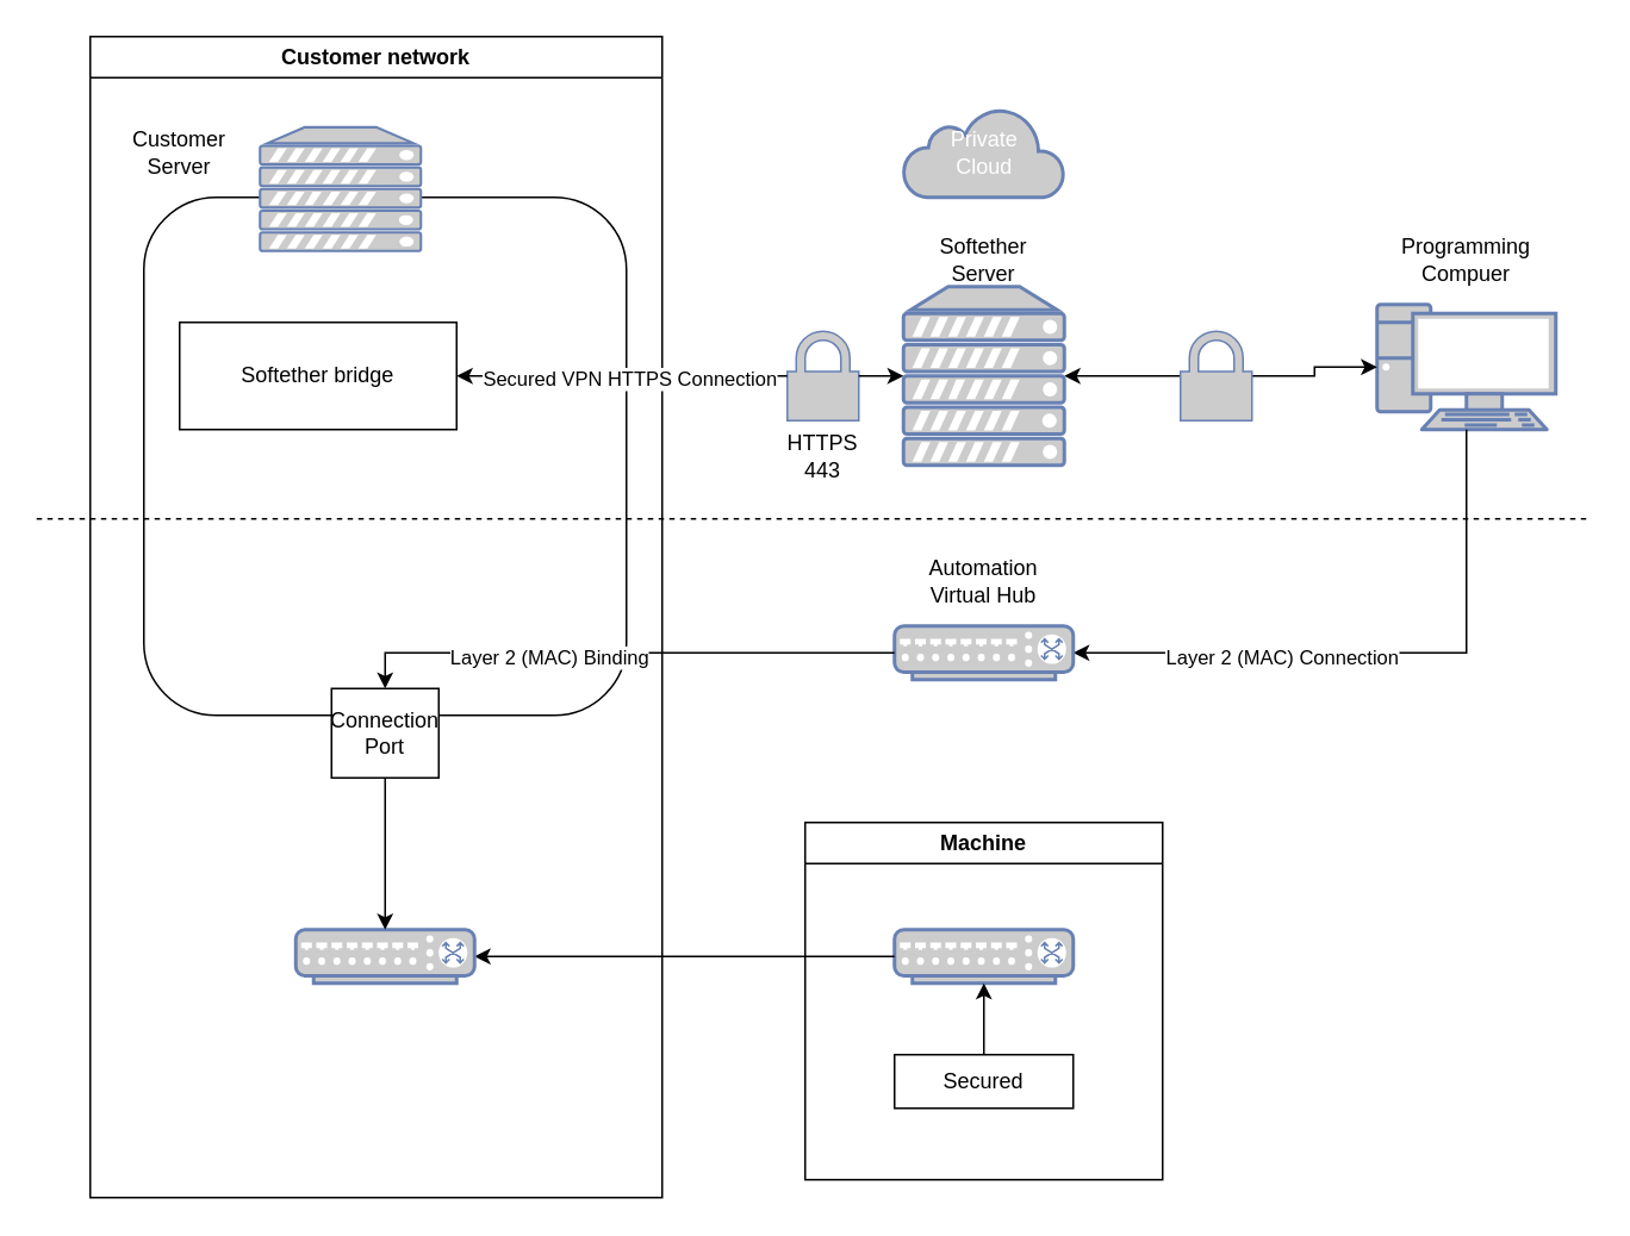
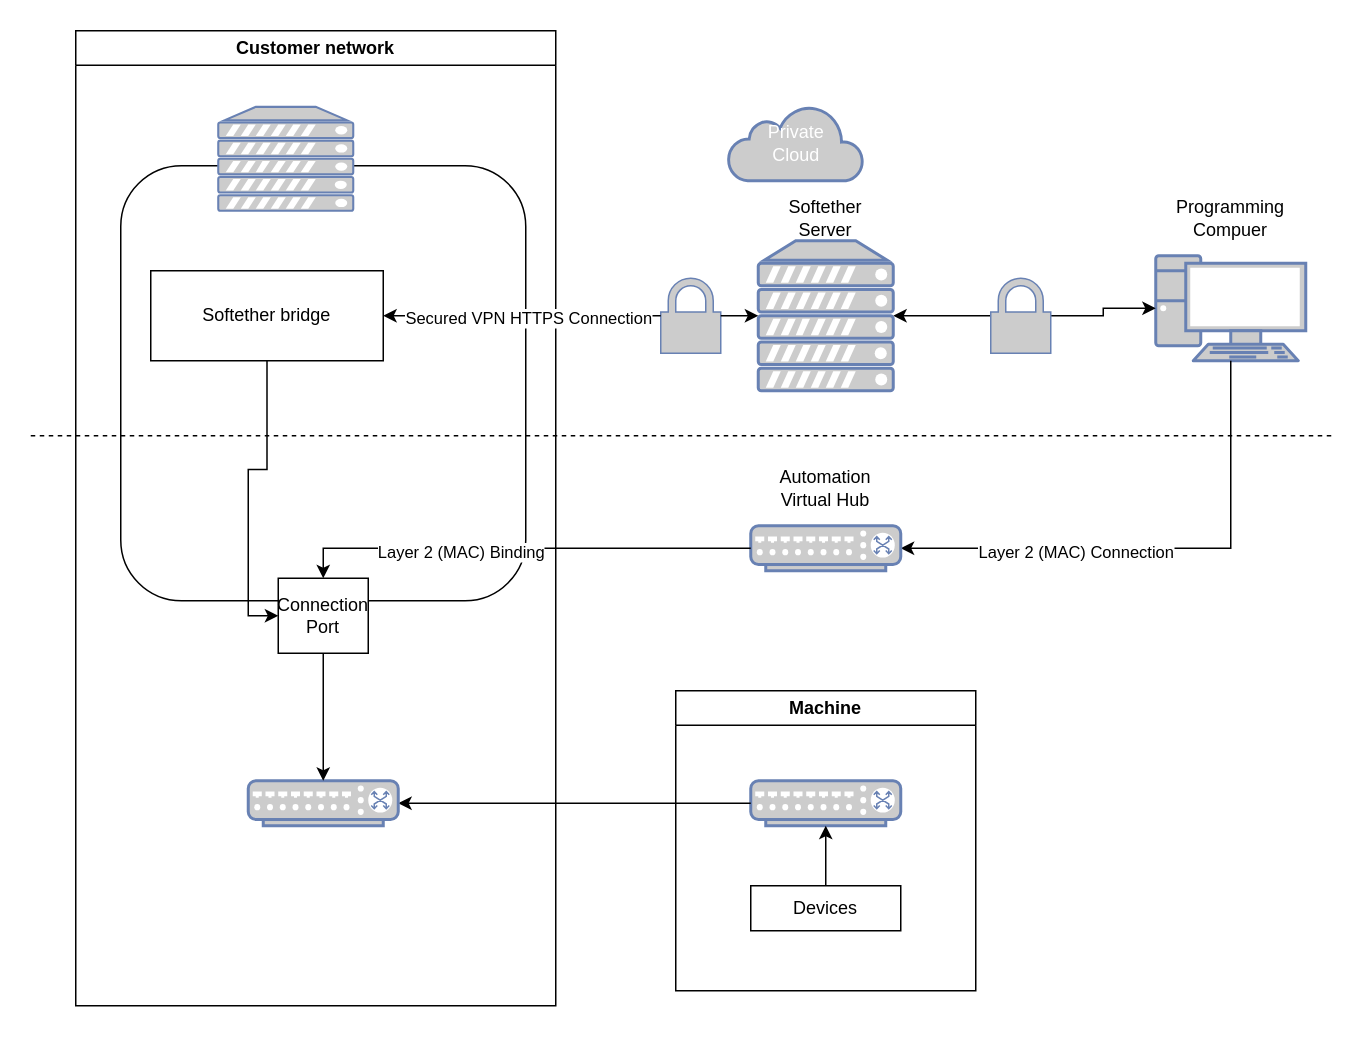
  <mxCell id="0" />
  <mxCell id="1" parent="0" />
  <mxCell id="2" value="" style="group" parent="1" vertex="1" connectable="0"><mxGeometry x="770" y="130" width="100" height="110" as="geometry" /></mxCell>
  <mxCell id="3" value="" style="fontColor=#0066CC;verticalAlign=top;verticalLabelPosition=bottom;labelPosition=center;align=center;html=1;outlineConnect=0;fillColor=#CCCCCC;strokeColor=#6881B3;gradientColor=none;gradientDirection=north;strokeWidth=2;shape=mxgraph.networks.pc;" parent="2" vertex="1"><mxGeometry y="40" width="100" height="70" as="geometry" /></mxCell>
  <mxCell id="4" value="Programming Compuer" style="text;html=1;strokeColor=none;fillColor=none;align=center;verticalAlign=middle;whiteSpace=wrap;rounded=0;" parent="2" vertex="1"><mxGeometry x="20" width="60" height="30" as="geometry" /></mxCell>
- <mxCell id="5" value="Private&lt;br&gt;Cloud" style="html=1;outlineConnect=0;fillColor=#CCCCCC;strokeColor=#6881B3;gradientColor=none;gradientDirection=north;strokeWidth=2;shape=mxgraph.networks.cloud;fontColor=#ffffff;" parent="1" vertex="1"><mxGeometry x="505" y="60" width="90" height="50" as="geometry" /></mxCell>
+ <mxCell id="5" value="Private&lt;br&gt;Cloud" style="html=1;outlineConnect=0;fillColor=#CCCCCC;strokeColor=#6881B3;gradientColor=none;gradientDirection=north;strokeWidth=2;shape=mxgraph.networks.cloud;fontColor=#ffffff;" parent="1" vertex="1"><mxGeometry x="485" y="70" width="90" height="50" as="geometry" /></mxCell>
  <mxCell id="6" style="edgeStyle=orthogonalEdgeStyle;rounded=0;orthogonalLoop=1;jettySize=auto;html=1;entryX=1;entryY=0.5;entryDx=0;entryDy=0;entryPerimeter=0;startArrow=none;startFill=0;" parent="1" source="8" target="9" edge="1"><mxGeometry relative="1" as="geometry"><mxPoint x="595" y="200" as="targetPoint" /></mxGeometry></mxCell>
  <mxCell id="7" value="" style="edgeStyle=orthogonalEdgeStyle;rounded=0;orthogonalLoop=1;jettySize=auto;html=1;entryX=1;entryY=0.5;entryDx=0;entryDy=0;entryPerimeter=0;endArrow=none;endFill=0;startArrow=classic;startFill=1;" parent="1" source="3" target="8" edge="1"><mxGeometry relative="1" as="geometry"><mxPoint x="780" y="215" as="sourcePoint" /><mxPoint x="600" y="240" as="targetPoint" /></mxGeometry></mxCell>
  <mxCell id="8" value="" style="fontColor=#0066CC;verticalAlign=top;verticalLabelPosition=bottom;labelPosition=center;align=center;html=1;outlineConnect=0;fillColor=#CCCCCC;strokeColor=#6881B3;gradientColor=none;gradientDirection=north;strokeWidth=2;shape=mxgraph.networks.secured;" parent="1" vertex="1"><mxGeometry x="660" y="185" width="40" height="50" as="geometry" /></mxCell>
  <mxCell id="9" value="" style="fontColor=#0066CC;verticalAlign=top;verticalLabelPosition=bottom;labelPosition=center;align=center;html=1;outlineConnect=0;fillColor=#CCCCCC;strokeColor=#6881B3;gradientColor=none;gradientDirection=north;strokeWidth=2;shape=mxgraph.networks.server;" parent="1" vertex="1"><mxGeometry x="505" y="160" width="90" height="100" as="geometry" /></mxCell>
  <mxCell id="10" value="Softether Server" style="text;html=1;strokeColor=none;fillColor=none;align=center;verticalAlign=middle;whiteSpace=wrap;rounded=0;" parent="1" vertex="1"><mxGeometry x="520" y="130" width="60" height="30" as="geometry" /></mxCell>
  <mxCell id="11" value="Machine" style="swimlane;whiteSpace=wrap;html=1;" parent="1" vertex="1"><mxGeometry x="450" y="460" width="200" height="200" as="geometry" /></mxCell>
- <mxCell id="12" value="Secured" style="rounded=0;whiteSpace=wrap;html=1;" parent="11" vertex="1"><mxGeometry x="50" y="130" width="100" height="30" as="geometry" /></mxCell>
+ <mxCell id="12" value="Devices" style="rounded=0;whiteSpace=wrap;html=1;" parent="11" vertex="1"><mxGeometry x="50" y="130" width="100" height="30" as="geometry" /></mxCell>
  <mxCell id="13" value="" style="fontColor=#0066CC;verticalAlign=top;verticalLabelPosition=bottom;labelPosition=center;align=center;html=1;outlineConnect=0;fillColor=#CCCCCC;strokeColor=#6881B3;gradientColor=none;gradientDirection=north;strokeWidth=2;shape=mxgraph.networks.switch;" parent="11" vertex="1"><mxGeometry x="50" y="60" width="100" height="30" as="geometry" /></mxCell>
  <mxCell id="14" style="edgeStyle=orthogonalEdgeStyle;rounded=0;orthogonalLoop=1;jettySize=auto;html=1;exitX=0.5;exitY=0;exitDx=0;exitDy=0;entryX=0.5;entryY=1;entryDx=0;entryDy=0;entryPerimeter=0;" parent="11" source="12" target="13" edge="1"><mxGeometry relative="1" as="geometry" /></mxCell>
  <mxCell id="15" style="edgeStyle=orthogonalEdgeStyle;rounded=0;orthogonalLoop=1;jettySize=auto;html=1;exitX=0;exitY=0.5;exitDx=0;exitDy=0;exitPerimeter=0;entryX=1;entryY=0.5;entryDx=0;entryDy=0;entryPerimeter=0;" parent="1" source="13" target="17" edge="1"><mxGeometry relative="1" as="geometry" /></mxCell>
  <mxCell id="16" value="Customer network" style="swimlane;whiteSpace=wrap;html=1;" parent="1" vertex="1"><mxGeometry x="50" y="20" width="320" height="650" as="geometry" /></mxCell>
  <mxCell id="17" value="" style="fontColor=#0066CC;verticalAlign=top;verticalLabelPosition=bottom;labelPosition=center;align=center;html=1;outlineConnect=0;fillColor=#CCCCCC;strokeColor=#6881B3;gradientColor=none;gradientDirection=north;strokeWidth=2;shape=mxgraph.networks.switch;" parent="16" vertex="1"><mxGeometry x="115" y="500" width="100" height="30" as="geometry" /></mxCell>
  <mxCell id="18" value="" style="rounded=1;whiteSpace=wrap;html=1;" parent="16" vertex="1"><mxGeometry x="30" y="90" width="270" height="290" as="geometry" /></mxCell>
  <mxCell id="19" value="" style="group" parent="16" vertex="1" connectable="0"><mxGeometry x="95" y="30" width="90" height="90" as="geometry" /></mxCell>
  <mxCell id="20" value="" style="fontColor=#0066CC;verticalAlign=top;verticalLabelPosition=bottom;labelPosition=center;align=center;html=1;outlineConnect=0;fillColor=#CCCCCC;strokeColor=#6881B3;gradientColor=none;gradientDirection=north;strokeWidth=2;shape=mxgraph.networks.server;" parent="19" vertex="1"><mxGeometry y="20.769" width="90" height="69.231" as="geometry" /></mxCell>
- <mxCell id="21" value="Customer Server" style="text;html=1;strokeColor=none;fillColor=none;align=center;verticalAlign=middle;whiteSpace=wrap;rounded=0;" parent="16" vertex="1"><mxGeometry x="20" y="50" width="60" height="30" as="geometry" /></mxCell>
+ <mxCell id="22" style="edgeStyle=orthogonalEdgeStyle;rounded=0;orthogonalLoop=1;jettySize=auto;html=1;exitX=0.5;exitY=1;exitDx=0;exitDy=0;entryX=0;entryY=0.5;entryDx=0;entryDy=0;" parent="16" source="23" target="24" edge="1"><mxGeometry relative="1" as="geometry" /></mxCell>
  <mxCell id="23" value="Softether bridge" style="rounded=0;whiteSpace=wrap;html=1;" parent="16" vertex="1"><mxGeometry x="50" y="160" width="155" height="60" as="geometry" /></mxCell>
  <mxCell id="24" value="Connection Port" style="rounded=0;whiteSpace=wrap;html=1;" parent="16" vertex="1"><mxGeometry x="135" y="365" width="60" height="50" as="geometry" /></mxCell>
  <mxCell id="25" style="edgeStyle=orthogonalEdgeStyle;rounded=0;orthogonalLoop=1;jettySize=auto;html=1;exitX=0.5;exitY=1;exitDx=0;exitDy=0;entryX=0.5;entryY=0;entryDx=0;entryDy=0;entryPerimeter=0;" parent="16" source="24" target="17" edge="1"><mxGeometry relative="1" as="geometry" /></mxCell>
  <mxCell id="26" value="" style="fontColor=#0066CC;verticalAlign=top;verticalLabelPosition=bottom;labelPosition=center;align=center;html=1;outlineConnect=0;fillColor=#CCCCCC;strokeColor=#6881B3;gradientColor=none;gradientDirection=north;strokeWidth=2;shape=mxgraph.networks.secured;" parent="1" vertex="1"><mxGeometry x="440" y="185" width="40" height="50" as="geometry" /></mxCell>
  <mxCell id="27" value="" style="edgeStyle=orthogonalEdgeStyle;rounded=0;orthogonalLoop=1;jettySize=auto;html=1;entryX=0;entryY=0.5;entryDx=0;entryDy=0;entryPerimeter=0;startArrow=classic;startFill=1;endArrow=none;endFill=0;exitX=1;exitY=0.5;exitDx=0;exitDy=0;" parent="1" source="23" target="26" edge="1"><mxGeometry relative="1" as="geometry"><mxPoint x="440" y="310" as="sourcePoint" /><mxPoint x="500" y="240" as="targetPoint" /></mxGeometry></mxCell>
  <mxCell id="28" value="Secured VPN HTTPS Connection" style="edgeLabel;html=1;align=center;verticalAlign=middle;resizable=0;points=[];" parent="27" vertex="1" connectable="0"><mxGeometry x="0.05" y="-1" relative="1" as="geometry"><mxPoint x="-1" as="offset" /></mxGeometry></mxCell>
  <mxCell id="29" style="edgeStyle=orthogonalEdgeStyle;rounded=0;orthogonalLoop=1;jettySize=auto;html=1;entryX=0;entryY=0.5;entryDx=0;entryDy=0;entryPerimeter=0;startArrow=none;startFill=0;endArrow=classic;endFill=1;" parent="1" source="26" target="9" edge="1"><mxGeometry relative="1" as="geometry"><mxPoint x="495" y="200" as="targetPoint" /></mxGeometry></mxCell>
  <mxCell id="30" value="" style="endArrow=none;dashed=1;html=1;rounded=0;" parent="1" edge="1"><mxGeometry width="50" height="50" relative="1" as="geometry"><mxPoint x="20" y="290" as="sourcePoint" /><mxPoint x="890" y="290" as="targetPoint" /></mxGeometry></mxCell>
  <mxCell id="31" style="edgeStyle=orthogonalEdgeStyle;rounded=0;orthogonalLoop=1;jettySize=auto;html=1;exitX=0.5;exitY=1;exitDx=0;exitDy=0;exitPerimeter=0;entryX=1;entryY=0.5;entryDx=0;entryDy=0;entryPerimeter=0;" parent="1" source="3" target="34" edge="1"><mxGeometry relative="1" as="geometry" /></mxCell>
  <mxCell id="32" value="Layer 2 (MAC) Connection" style="edgeLabel;html=1;align=center;verticalAlign=middle;resizable=0;points=[];" parent="31" vertex="1" connectable="0"><mxGeometry x="0.32" y="2" relative="1" as="geometry"><mxPoint x="-1" as="offset" /></mxGeometry></mxCell>
  <mxCell id="33" value="" style="group" parent="1" vertex="1" connectable="0"><mxGeometry x="500" y="310" width="100" height="70" as="geometry" /></mxCell>
  <mxCell id="34" value="" style="fontColor=#0066CC;verticalAlign=top;verticalLabelPosition=bottom;labelPosition=center;align=center;html=1;outlineConnect=0;fillColor=#CCCCCC;strokeColor=#6881B3;gradientColor=none;gradientDirection=north;strokeWidth=2;shape=mxgraph.networks.switch;" parent="33" vertex="1"><mxGeometry y="40" width="100" height="30" as="geometry" /></mxCell>
  <mxCell id="35" value="Automation Virtual Hub" style="text;html=1;strokeColor=none;fillColor=none;align=center;verticalAlign=middle;whiteSpace=wrap;rounded=0;" parent="33" vertex="1"><mxGeometry x="5" width="90" height="30" as="geometry" /></mxCell>
  <mxCell id="36" style="edgeStyle=orthogonalEdgeStyle;rounded=0;orthogonalLoop=1;jettySize=auto;html=1;exitX=0;exitY=0.5;exitDx=0;exitDy=0;exitPerimeter=0;entryX=0.5;entryY=0;entryDx=0;entryDy=0;" parent="1" source="34" target="24" edge="1"><mxGeometry relative="1" as="geometry" /></mxCell>
  <mxCell id="37" value="Layer 2 (MAC) Binding" style="edgeLabel;html=1;align=center;verticalAlign=middle;resizable=0;points=[];" parent="36" vertex="1" connectable="0"><mxGeometry x="0.266" y="2" relative="1" as="geometry"><mxPoint x="-1" as="offset" /></mxGeometry></mxCell>
- <mxCell id="38" value="HTTPS 443" style="text;html=1;strokeColor=none;fillColor=none;align=center;verticalAlign=middle;whiteSpace=wrap;rounded=0;" vertex="1" parent="1"><mxGeometry x="430" y="240" width="60" height="30" as="geometry" /></mxCell>
